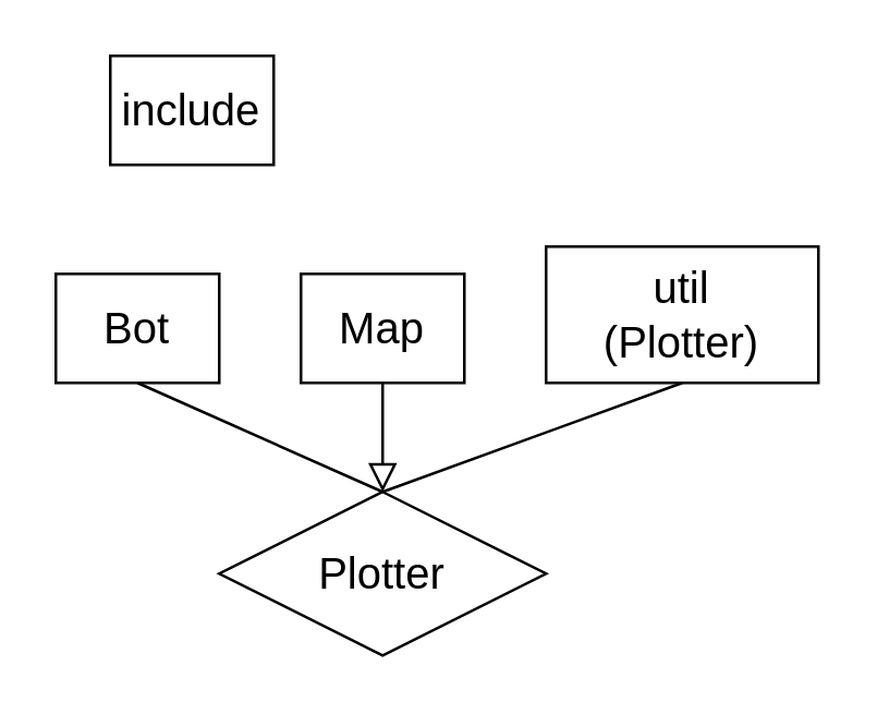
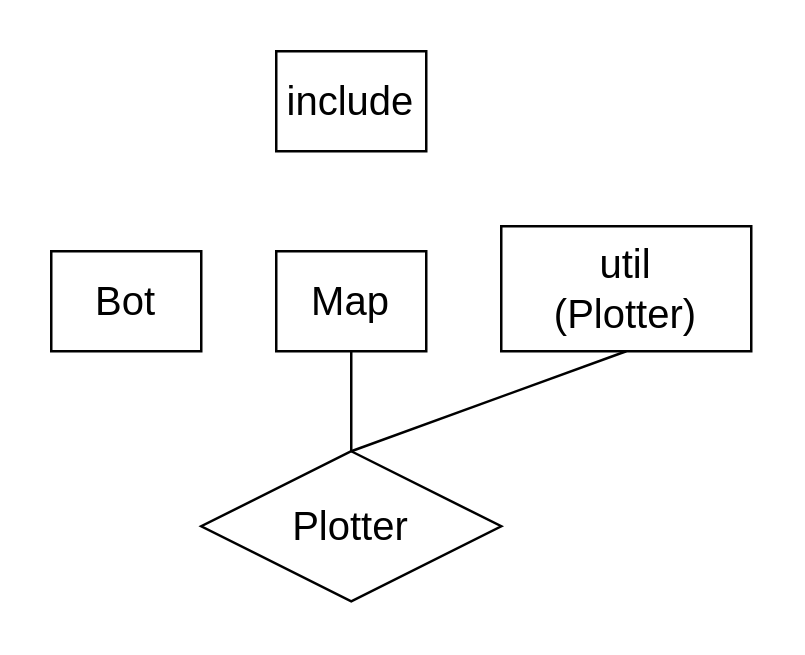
  <mxCell id="0" />
  <mxCell id="1" parent="0" />
  <mxCell id="2" value="&lt;font style=&quot;font-size: 16px;&quot;&gt;Plotter&lt;/font&gt;" style="rhombus;whiteSpace=wrap;html=1;" parent="1" vertex="1"><mxGeometry x="80" y="180" width="120" height="60" as="geometry" /></mxCell>
  <mxCell id="3" value="&lt;font style=&quot;font-size: 16px;&quot;&gt;Bot&lt;/font&gt;" style="rounded=0;whiteSpace=wrap;html=1;" parent="1" vertex="1"><mxGeometry x="20" y="100" width="60" height="40" as="geometry" /></mxCell>
- <mxCell id="4" style="edgeStyle=none;curved=1;rounded=0;orthogonalLoop=1;jettySize=auto;html=1;entryX=0.5;entryY=0;entryDx=0;entryDy=0;fontSize=12;startSize=8;endSize=8;endArrow=block;endFill=0;" parent="1" source="5" target="2" edge="1"><mxGeometry relative="1" as="geometry" /></mxCell>
+ <mxCell id="4" style="edgeStyle=none;curved=1;rounded=0;orthogonalLoop=1;jettySize=auto;html=1;entryX=0.5;entryY=0;entryDx=0;entryDy=0;fontSize=12;startSize=8;endSize=8;endArrow=none;endFill=0;" parent="1" source="5" target="2" edge="1"><mxGeometry relative="1" as="geometry" /></mxCell>
  <mxCell id="5" value="&lt;font style=&quot;font-size: 16px;&quot;&gt;Map&lt;/font&gt;" style="rounded=0;whiteSpace=wrap;html=1;" parent="1" vertex="1"><mxGeometry x="110" y="100" width="60" height="40" as="geometry" /></mxCell>
  <mxCell id="6" style="edgeStyle=none;curved=1;rounded=0;orthogonalLoop=1;jettySize=auto;html=1;entryX=0.5;entryY=0;entryDx=0;entryDy=0;fontSize=12;startSize=8;endSize=8;endArrow=none;endFill=0;exitX=0.5;exitY=1;exitDx=0;exitDy=0;" parent="1" source="7" target="2" edge="1"><mxGeometry relative="1" as="geometry" /></mxCell>
  <mxCell id="7" value="&lt;font style=&quot;font-size: 16px;&quot;&gt;util&lt;/font&gt;&lt;div&gt;&lt;font style=&quot;font-size: 16px;&quot;&gt;(Plotter)&lt;/font&gt;&lt;/div&gt;" style="rounded=0;whiteSpace=wrap;html=1;" parent="1" vertex="1"><mxGeometry x="200" y="90" width="100" height="50" as="geometry" /></mxCell>
- <mxCell id="8" value="" style="endArrow=none;html=1;rounded=0;fontSize=12;startSize=8;endSize=8;curved=1;entryX=0.5;entryY=0;entryDx=0;entryDy=0;exitX=0.5;exitY=1;exitDx=0;exitDy=0;" parent="1" source="3" target="2" edge="1"><mxGeometry width="50" height="50" relative="1" as="geometry"><mxPoint x="-50" y="250" as="sourcePoint" /><mxPoint x="0" y="200" as="targetPoint" /></mxGeometry></mxCell>
- <mxCell id="9" value="&lt;font style=&quot;font-size: 16px;&quot;&gt;include&lt;/font&gt;" style="rounded=0;whiteSpace=wrap;html=1;" parent="1" vertex="1"><mxGeometry x="40" y="20" width="60" height="40" as="geometry" /></mxCell>
+ <mxCell id="9" value="&lt;font style=&quot;font-size: 16px;&quot;&gt;include&lt;/font&gt;" style="rounded=0;whiteSpace=wrap;html=1;" parent="1" vertex="1"><mxGeometry x="110" y="20" width="60" height="40" as="geometry" /></mxCell>
